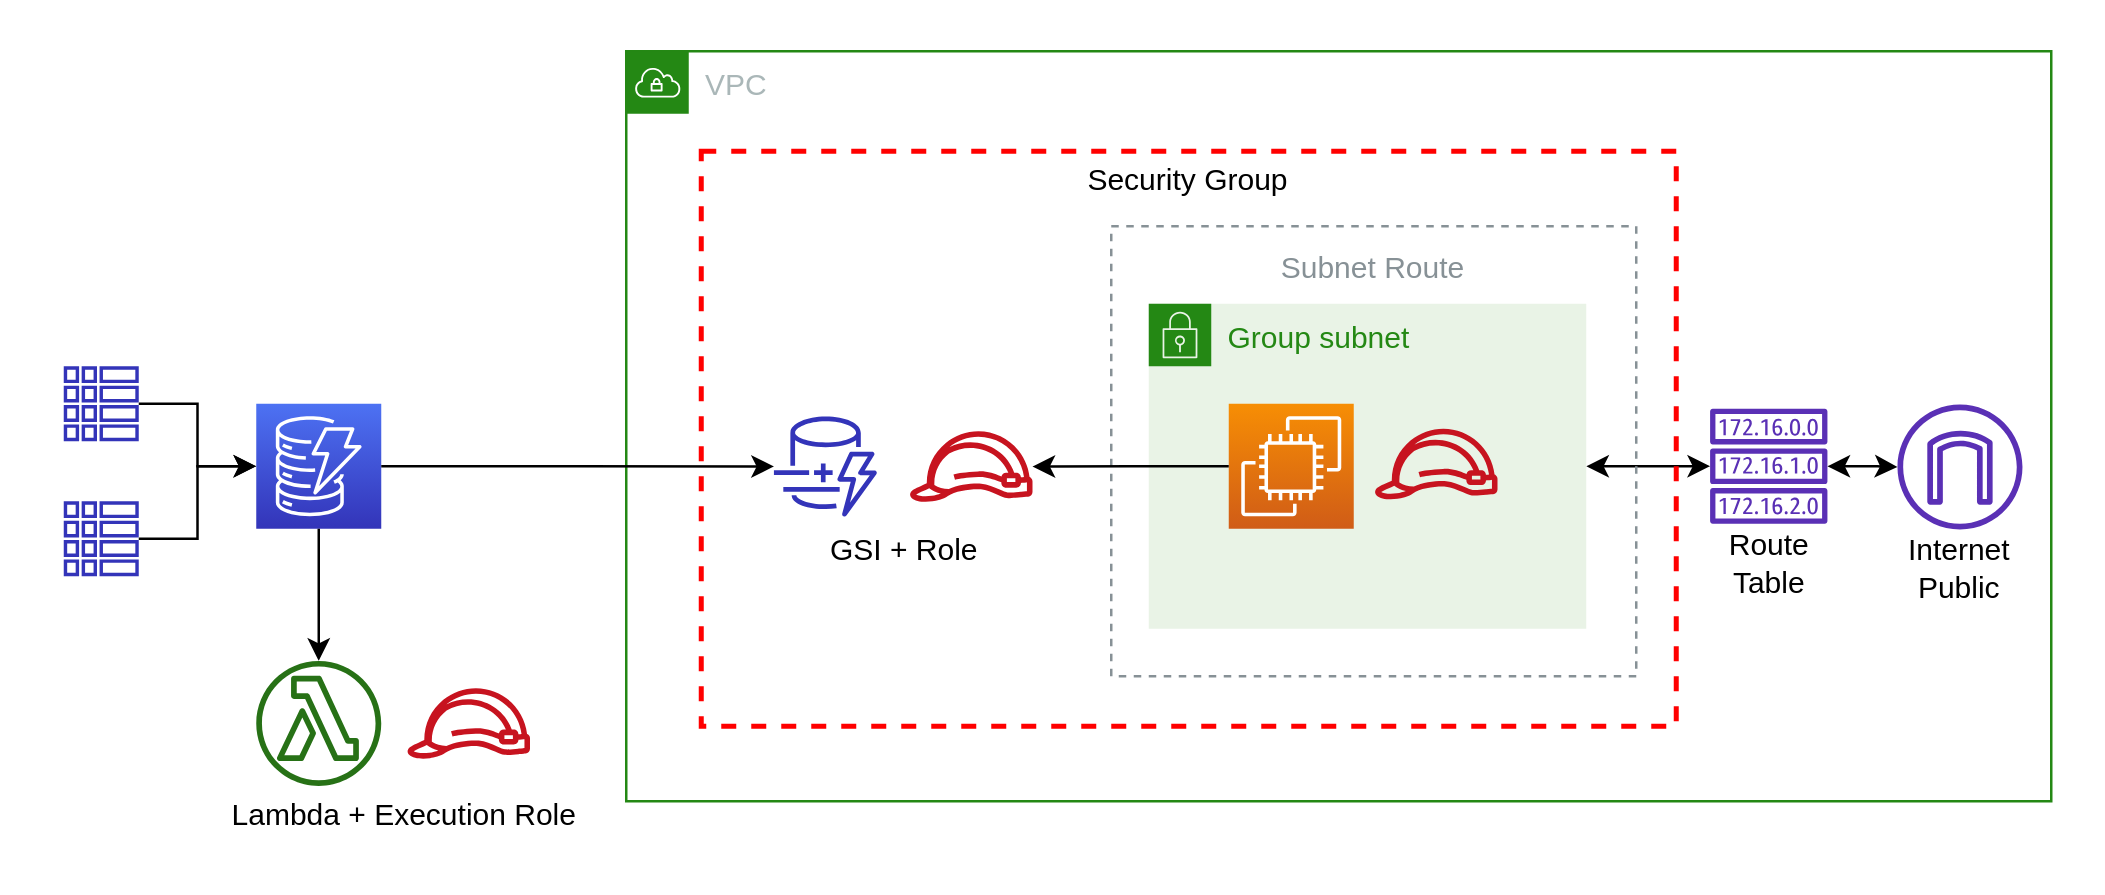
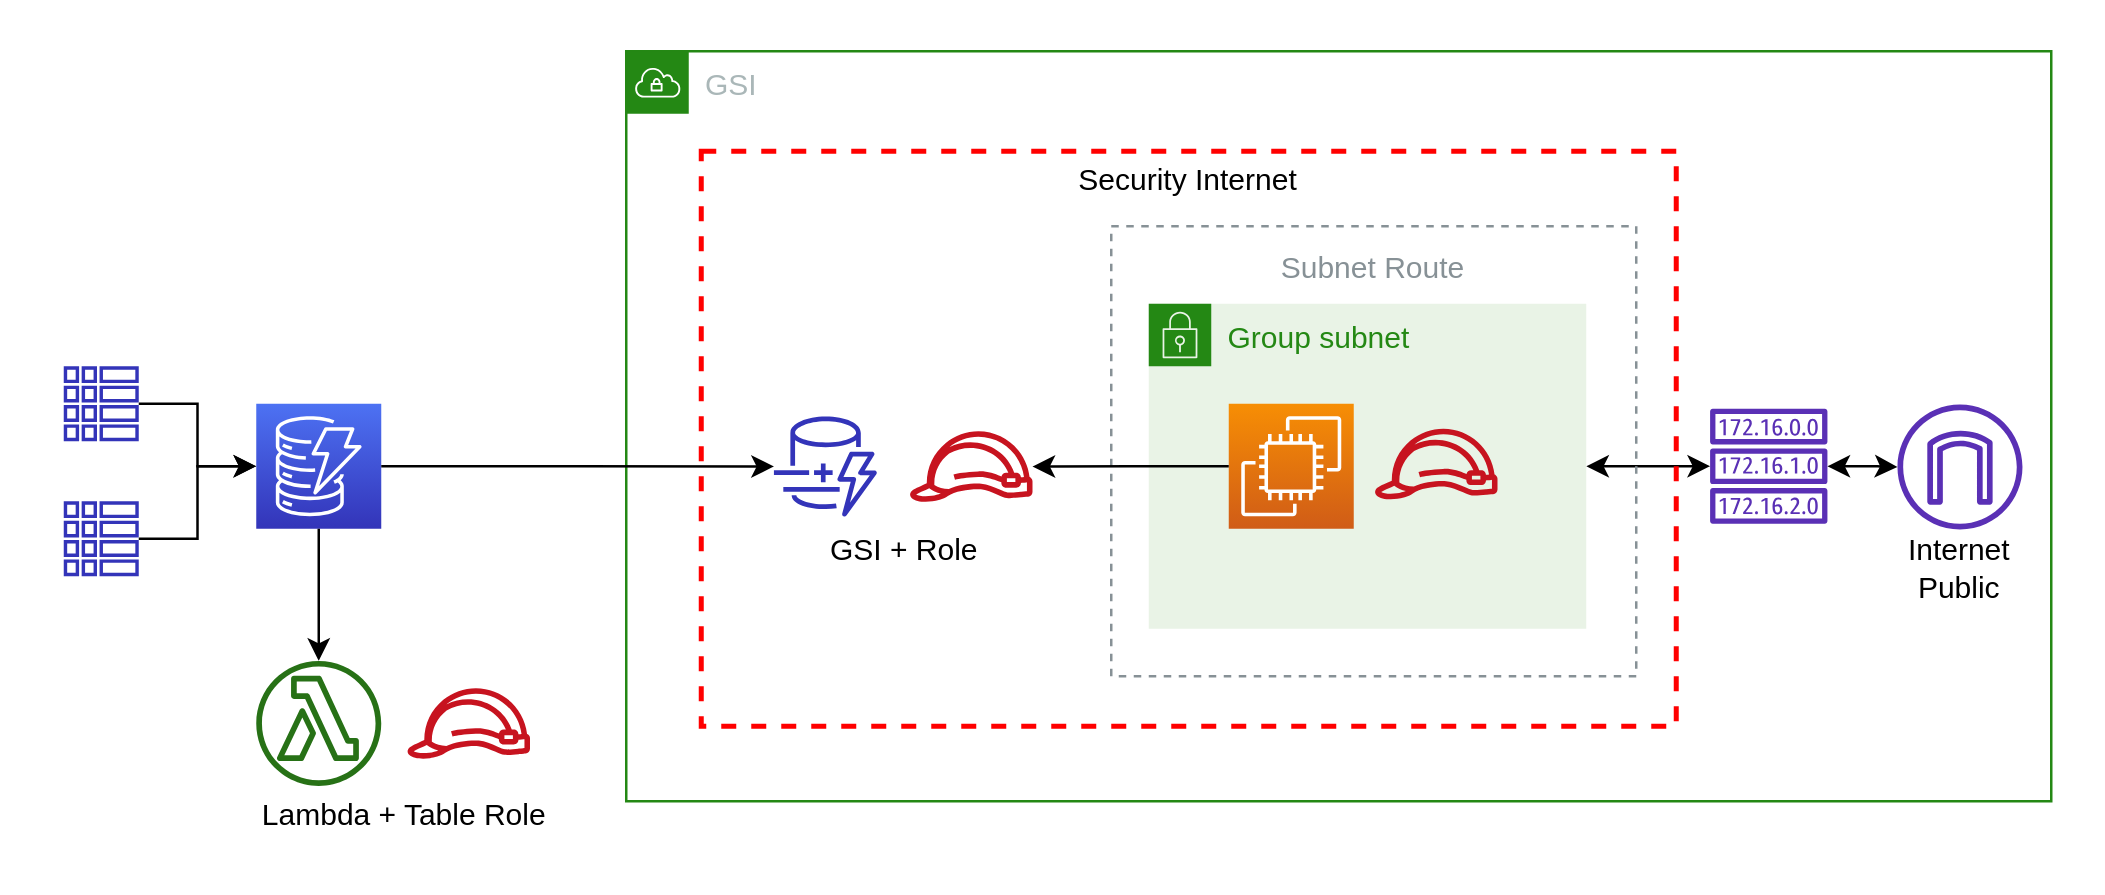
  <mxCell id="0" />
  <mxCell id="1" parent="0" />
  <mxCell id="2" value="" style="group" vertex="1" connectable="0" parent="1"><mxGeometry x="20" y="20" width="800" height="315.97" as="geometry" /></mxCell>
- <mxCell id="3" value="VPC" style="points=[[0,0],[0.25,0],[0.5,0],[0.75,0],[1,0],[1,0.25],[1,0.5],[1,0.75],[1,1],[0.75,1],[0.5,1],[0.25,1],[0,1],[0,0.75],[0,0.5],[0,0.25]];outlineConnect=0;gradientColor=none;html=1;whiteSpace=wrap;fontSize=12;fontStyle=0;shape=mxgraph.aws4.group;grIcon=mxgraph.aws4.group_vpc;strokeColor=#248814;fillColor=none;verticalAlign=top;align=left;spacingLeft=30;fontColor=#AAB7B8;dashed=0;" vertex="1" parent="2"><mxGeometry x="230" width="570" height="300" as="geometry" /></mxCell>
+ <mxCell id="3" value="GSI" style="points=[[0,0],[0.25,0],[0.5,0],[0.75,0],[1,0],[1,0.25],[1,0.5],[1,0.75],[1,1],[0.75,1],[0.5,1],[0.25,1],[0,1],[0,0.75],[0,0.5],[0,0.25]];outlineConnect=0;gradientColor=none;html=1;whiteSpace=wrap;fontSize=12;fontStyle=0;shape=mxgraph.aws4.group;grIcon=mxgraph.aws4.group_vpc;strokeColor=#248814;fillColor=none;verticalAlign=top;align=left;spacingLeft=30;fontColor=#AAB7B8;dashed=0;" vertex="1" parent="2"><mxGeometry x="230" width="570" height="300" as="geometry" /></mxCell>
  <mxCell id="4" value="" style="group" vertex="1" connectable="0" parent="2"><mxGeometry x="662" y="143" width="50" height="77" as="geometry" /></mxCell>
  <mxCell id="5" value="" style="outlineConnect=0;fontColor=#232F3E;gradientColor=none;fillColor=#5A30B5;strokeColor=none;dashed=0;verticalLabelPosition=bottom;verticalAlign=top;align=center;html=1;fontSize=12;fontStyle=0;aspect=fixed;pointerEvents=1;shape=mxgraph.aws4.route_table;" vertex="1" parent="4"><mxGeometry x="1.4" width="47.21" height="46" as="geometry" /></mxCell>
- <mxCell id="6" value="Route&lt;br&gt;Table" style="text;html=1;resizable=0;autosize=1;align=center;verticalAlign=middle;points=[];fillColor=none;strokeColor=none;rounded=0;" vertex="1" parent="4"><mxGeometry y="47" width="50" height="30" as="geometry" /></mxCell>
  <mxCell id="7" value="" style="group" vertex="1" connectable="0" parent="2"><mxGeometry x="733" y="141.29" width="60" height="80.421" as="geometry" /></mxCell>
  <mxCell id="8" value="" style="outlineConnect=0;fontColor=#232F3E;fillColor=#5A30B5;strokeColor=none;dashed=0;verticalLabelPosition=bottom;verticalAlign=top;align=center;html=1;fontSize=12;fontStyle=0;aspect=fixed;pointerEvents=1;shape=mxgraph.aws4.internet_gateway;sketch=0;" vertex="1" parent="7"><mxGeometry x="5.486" width="50" height="50" as="geometry" /></mxCell>
  <mxCell id="9" value="Internet&lt;br&gt;Public" style="text;html=1;resizable=0;autosize=1;align=center;verticalAlign=middle;points=[];fillColor=none;strokeColor=none;rounded=0;" vertex="1" parent="7"><mxGeometry y="50.421" width="60" height="30" as="geometry" /></mxCell>
  <mxCell id="10" value="" style="group" vertex="1" connectable="0" parent="2"><mxGeometry y="126" width="216" height="189.97" as="geometry" /></mxCell>
  <mxCell id="11" value="" style="group" vertex="1" connectable="0" parent="10"><mxGeometry x="66" y="117.85" width="150" height="72.12" as="geometry" /></mxCell>
  <mxCell id="12" value="" style="outlineConnect=0;fontColor=#232F3E;gradientColor=none;fillColor=#C7131F;strokeColor=none;dashed=0;verticalLabelPosition=bottom;verticalAlign=top;align=center;html=1;fontSize=12;fontStyle=0;aspect=fixed;pointerEvents=1;shape=mxgraph.aws4.role;" vertex="1" parent="11"><mxGeometry x="76" y="10.9" width="50" height="28.21" as="geometry" /></mxCell>
  <mxCell id="13" value="" style="outlineConnect=0;fontColor=#232F3E;gradientColor=none;fillColor=#277116;strokeColor=none;dashed=0;verticalLabelPosition=bottom;verticalAlign=top;align=center;html=1;fontSize=12;fontStyle=0;aspect=fixed;pointerEvents=1;shape=mxgraph.aws4.lambda_function;" vertex="1" parent="11"><mxGeometry x="16" width="50" height="50" as="geometry" /></mxCell>
- <mxCell id="14" value="Lambda + Execution Role" style="text;html=1;resizable=0;autosize=1;align=center;verticalAlign=middle;points=[];fillColor=none;strokeColor=none;rounded=0;" vertex="1" parent="11"><mxGeometry y="52.12" width="150" height="20" as="geometry" /></mxCell>
+ <mxCell id="14" value="Lambda + Table Role" style="text;html=1;resizable=0;autosize=1;align=center;verticalAlign=middle;points=[];fillColor=none;strokeColor=none;rounded=0;" vertex="1" parent="11"><mxGeometry y="52.12" width="150" height="20" as="geometry" /></mxCell>
  <mxCell id="15" value="" style="group" vertex="1" connectable="0" parent="10"><mxGeometry width="147" height="104" as="geometry" /></mxCell>
  <mxCell id="16" value="" style="group" vertex="1" connectable="0" parent="15"><mxGeometry x="5" y="54" width="30" height="50" as="geometry" /></mxCell>
  <mxCell id="17" value="" style="outlineConnect=0;fontColor=#232F3E;gradientColor=none;fillColor=#3334B9;strokeColor=none;dashed=0;verticalLabelPosition=bottom;verticalAlign=top;align=center;html=1;fontSize=12;fontStyle=0;aspect=fixed;pointerEvents=1;shape=mxgraph.aws4.global_secondary_index;" vertex="1" parent="16"><mxGeometry width="30" height="30" as="geometry" /></mxCell>
  <mxCell id="18" value="" style="group" vertex="1" connectable="0" parent="15"><mxGeometry width="40" height="50" as="geometry" /></mxCell>
  <mxCell id="19" value="" style="outlineConnect=0;fontColor=#232F3E;gradientColor=none;fillColor=#3334B9;strokeColor=none;dashed=0;verticalLabelPosition=bottom;verticalAlign=top;align=center;html=1;fontSize=12;fontStyle=0;aspect=fixed;pointerEvents=1;shape=mxgraph.aws4.global_secondary_index;" vertex="1" parent="18"><mxGeometry x="5" width="30" height="30" as="geometry" /></mxCell>
  <mxCell id="20" value="" style="group" vertex="1" connectable="0" parent="15"><mxGeometry x="67" y="15" width="80" height="71.85" as="geometry" /></mxCell>
  <mxCell id="21" value="" style="outlineConnect=0;fontColor=#232F3E;gradientColor=#4D72F3;gradientDirection=north;fillColor=#3334B9;strokeColor=#ffffff;dashed=0;verticalLabelPosition=bottom;verticalAlign=top;align=center;html=1;fontSize=12;fontStyle=0;aspect=fixed;shape=mxgraph.aws4.resourceIcon;resIcon=mxgraph.aws4.dynamodb;" vertex="1" parent="20"><mxGeometry x="15" width="50" height="50" as="geometry" /></mxCell>
  <mxCell id="22" style="edgeStyle=orthogonalEdgeStyle;rounded=0;orthogonalLoop=1;jettySize=auto;html=1;" edge="1" parent="15" source="17" target="21"><mxGeometry relative="1" as="geometry" /></mxCell>
  <mxCell id="23" style="edgeStyle=orthogonalEdgeStyle;rounded=0;orthogonalLoop=1;jettySize=auto;html=1;" edge="1" parent="15" source="19" target="21"><mxGeometry relative="1" as="geometry" /></mxCell>
  <mxCell id="24" style="edgeStyle=orthogonalEdgeStyle;rounded=0;orthogonalLoop=1;jettySize=auto;html=1;" edge="1" parent="10" source="21" target="13"><mxGeometry relative="1" as="geometry" /></mxCell>
  <mxCell id="25" style="edgeStyle=orthogonalEdgeStyle;rounded=0;orthogonalLoop=1;jettySize=auto;html=1;" edge="1" parent="2" source="21" target="30"><mxGeometry relative="1" as="geometry" /></mxCell>
  <mxCell id="26" style="edgeStyle=orthogonalEdgeStyle;rounded=0;orthogonalLoop=1;jettySize=auto;html=1;startArrow=classic;startFill=1;" edge="1" parent="2" source="5" target="35"><mxGeometry relative="1" as="geometry" /></mxCell>
  <mxCell id="27" style="edgeStyle=orthogonalEdgeStyle;rounded=0;orthogonalLoop=1;jettySize=auto;html=1;startArrow=classic;startFill=1;" edge="1" parent="2" source="5" target="8"><mxGeometry relative="1" as="geometry" /></mxCell>
- <mxCell id="28" value="Security Group" style="fontStyle=0;verticalAlign=top;align=center;spacingTop=-2;fillColor=none;rounded=0;whiteSpace=wrap;html=1;strokeColor=#FF0000;strokeWidth=2;dashed=1;container=0;collapsible=0;expand=0;recursiveResize=0;" vertex="1" parent="2"><mxGeometry x="260" y="40" width="390" height="230" as="geometry" /></mxCell>
+ <mxCell id="28" value="Security Internet" style="fontStyle=0;verticalAlign=top;align=center;spacingTop=-2;fillColor=none;rounded=0;whiteSpace=wrap;html=1;strokeColor=#FF0000;strokeWidth=2;dashed=1;container=0;collapsible=0;expand=0;recursiveResize=0;" vertex="1" parent="2"><mxGeometry x="260" y="40" width="390" height="230" as="geometry" /></mxCell>
  <mxCell id="29" value="" style="group" vertex="1" connectable="0" parent="2"><mxGeometry x="288" y="146.11" width="104.995" height="63.79" as="geometry" /></mxCell>
  <mxCell id="30" value="" style="outlineConnect=0;fontColor=#232F3E;gradientColor=none;fillColor=#3334B9;strokeColor=none;dashed=0;verticalLabelPosition=bottom;verticalAlign=top;align=center;html=1;fontSize=12;fontStyle=0;aspect=fixed;shape=mxgraph.aws4.dynamodb_dax;" vertex="1" parent="29"><mxGeometry width="43.34" height="40" as="geometry" /></mxCell>
  <mxCell id="31" value="" style="outlineConnect=0;fontColor=#232F3E;gradientColor=none;fillColor=#C7131F;strokeColor=none;dashed=0;verticalLabelPosition=bottom;verticalAlign=top;align=center;html=1;fontSize=12;fontStyle=0;aspect=fixed;pointerEvents=1;shape=mxgraph.aws4.role;" vertex="1" parent="29"><mxGeometry x="54.995" y="5.9" width="50" height="28.21" as="geometry" /></mxCell>
  <mxCell id="32" value="GSI + Role" style="text;html=1;resizable=0;autosize=1;align=center;verticalAlign=middle;points=[];fillColor=none;strokeColor=none;rounded=0;" vertex="1" parent="29"><mxGeometry x="13.0" y="43.79" width="80" height="20" as="geometry" /></mxCell>
  <mxCell id="33" value="Subnet Route" style="outlineConnect=0;gradientColor=none;html=1;whiteSpace=wrap;fontSize=12;fontStyle=0;strokeColor=#879196;fillColor=none;verticalAlign=top;align=center;fontColor=#879196;dashed=1;spacingTop=3;" vertex="1" parent="2"><mxGeometry x="424" y="70" width="210" height="180" as="geometry" /></mxCell>
  <mxCell id="34" value="" style="group" vertex="1" connectable="0" parent="2"><mxGeometry x="439" y="101" width="175" height="130" as="geometry" /></mxCell>
  <mxCell id="35" value="Group subnet" style="points=[[0,0],[0.25,0],[0.5,0],[0.75,0],[1,0],[1,0.25],[1,0.5],[1,0.75],[1,1],[0.75,1],[0.5,1],[0.25,1],[0,1],[0,0.75],[0,0.5],[0,0.25]];outlineConnect=0;gradientColor=none;html=1;whiteSpace=wrap;fontSize=12;fontStyle=0;shape=mxgraph.aws4.group;grIcon=mxgraph.aws4.group_security_group;grStroke=0;strokeColor=#248814;fillColor=#E9F3E6;verticalAlign=top;align=left;spacingLeft=30;fontColor=#248814;dashed=0;" vertex="1" parent="34"><mxGeometry width="175" height="130" as="geometry" /></mxCell>
  <mxCell id="36" value="" style="group" vertex="1" connectable="0" parent="34"><mxGeometry x="15.0" y="40" width="140" height="70" as="geometry" /></mxCell>
  <mxCell id="37" value="" style="outlineConnect=0;fontColor=#232F3E;gradientColor=none;fillColor=#C7131F;strokeColor=none;dashed=0;verticalLabelPosition=bottom;verticalAlign=top;align=center;html=1;fontSize=12;fontStyle=0;aspect=fixed;pointerEvents=1;shape=mxgraph.aws4.role;" vertex="1" parent="36"><mxGeometry x="75.0" y="10.0" width="50" height="28.21" as="geometry" /></mxCell>
  <mxCell id="38" value="" style="outlineConnect=0;fontColor=#232F3E;gradientColor=#F78E04;gradientDirection=north;fillColor=#D05C17;strokeColor=#ffffff;dashed=0;verticalLabelPosition=bottom;verticalAlign=top;align=center;html=1;fontSize=12;fontStyle=0;aspect=fixed;shape=mxgraph.aws4.resourceIcon;resIcon=mxgraph.aws4.ec2;" vertex="1" parent="36"><mxGeometry x="17.0" width="50" height="50" as="geometry" /></mxCell>
  <mxCell id="39" style="edgeStyle=orthogonalEdgeStyle;rounded=0;orthogonalLoop=1;jettySize=auto;html=1;" edge="1" parent="2" source="38" target="31"><mxGeometry relative="1" as="geometry" /></mxCell>
